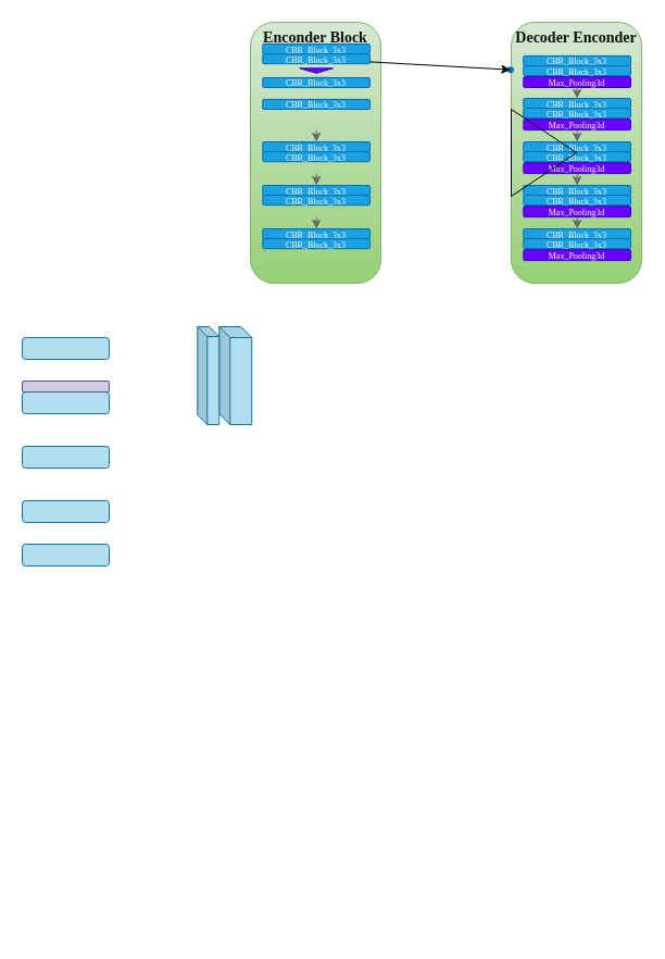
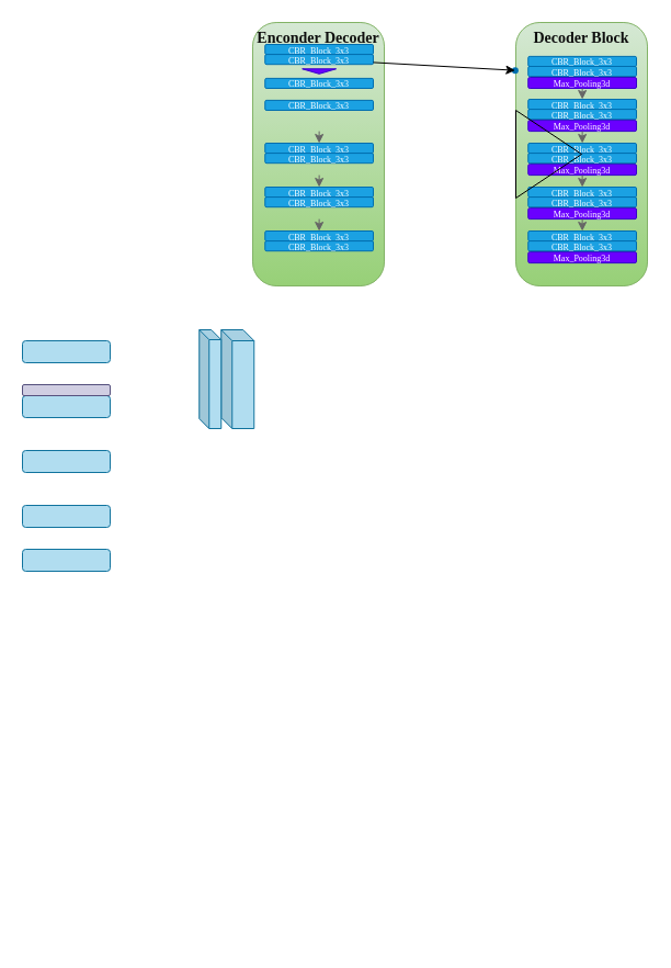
  <mxCell id="0" />
  <mxCell id="1" parent="0" />
  <mxCell id="2" value="" style="edgeStyle=none;html=1;fontFamily=Times New Roman;" edge="1" parent="1"><mxGeometry relative="1" as="geometry"><mxPoint x="380" y="860" as="targetPoint" /></mxGeometry></mxCell>
  <mxCell id="3" value="" style="group" vertex="1" connectable="0" parent="1"><mxGeometry x="470" y="20" width="120" height="240" as="geometry" /></mxCell>
- <mxCell id="4" value="&lt;font color=&quot;#0f0f0f&quot; style=&quot;font-size: 14px;&quot;&gt;&lt;b&gt;Decoder Enconder&lt;/b&gt;&lt;/font&gt;" style="rounded=1;whiteSpace=wrap;html=1;fontFamily=Times New Roman;arcSize=18;verticalAlign=top;fillColor=#d5e8d4;strokeColor=#82b366;gradientColor=#97d077;" vertex="1" parent="3"><mxGeometry width="120" height="240" as="geometry" /></mxCell>
+ <mxCell id="4" value="&lt;font color=&quot;#0f0f0f&quot; style=&quot;font-size: 14px;&quot;&gt;&lt;b&gt;Decoder Block&lt;/b&gt;&lt;/font&gt;" style="rounded=1;whiteSpace=wrap;html=1;fontFamily=Times New Roman;arcSize=18;verticalAlign=top;fillColor=#d5e8d4;strokeColor=#82b366;gradientColor=#97d077;" vertex="1" parent="3"><mxGeometry width="120" height="240" as="geometry" /></mxCell>
  <mxCell id="5" value="" style="group" vertex="1" connectable="0" parent="3"><mxGeometry x="11.25" y="30.9" width="98.75" height="29.1" as="geometry" /></mxCell>
  <mxCell id="6" value="&lt;font style=&quot;font-size: 8px;&quot; face=&quot;Times New Roman&quot;&gt;CBR_Block_3x3&lt;/font&gt;" style="rounded=1;whiteSpace=wrap;html=1;fillColor=#1ba1e2;fontColor=#ffffff;strokeColor=#006EAF;movable=1;resizable=1;rotatable=1;deletable=1;editable=1;connectable=1;" vertex="1" parent="5"><mxGeometry width="98.75" height="9.1" as="geometry" /></mxCell>
  <mxCell id="7" value="&lt;font style=&quot;font-size: 8px;&quot;&gt;Max_Pooling3d&lt;/font&gt;" style="rounded=1;whiteSpace=wrap;html=1;fontFamily=Times New Roman;fillColor=#6a00ff;fontColor=#ffffff;strokeColor=#3700CC;" vertex="1" parent="5"><mxGeometry y="19.1" width="98.75" height="10" as="geometry" /></mxCell>
  <mxCell id="8" value="&lt;font style=&quot;font-size: 8px;&quot; face=&quot;Times New Roman&quot;&gt;CBR_Block_3x3&lt;/font&gt;" style="rounded=1;whiteSpace=wrap;html=1;fillColor=#1ba1e2;fontColor=#ffffff;strokeColor=#006EAF;movable=1;resizable=1;rotatable=1;deletable=1;editable=1;connectable=1;" vertex="1" parent="5"><mxGeometry y="9.1" width="98.75" height="9.1" as="geometry" /></mxCell>
  <mxCell id="9" value="" style="group" vertex="1" connectable="0" parent="3"><mxGeometry x="11.25" y="70" width="98.75" height="29.1" as="geometry" /></mxCell>
  <mxCell id="10" value="&lt;font style=&quot;font-size: 8px;&quot; face=&quot;Times New Roman&quot;&gt;CBR_Block_3x3&lt;/font&gt;" style="rounded=1;whiteSpace=wrap;html=1;fillColor=#1ba1e2;fontColor=#ffffff;strokeColor=#006EAF;movable=1;resizable=1;rotatable=1;deletable=1;editable=1;connectable=1;" vertex="1" parent="9"><mxGeometry width="98.75" height="9.1" as="geometry" /></mxCell>
  <mxCell id="11" value="&lt;font style=&quot;font-size: 8px;&quot;&gt;Max_Pooling3d&lt;/font&gt;" style="rounded=1;whiteSpace=wrap;html=1;fontFamily=Times New Roman;fillColor=#6a00ff;fontColor=#ffffff;strokeColor=#3700CC;" vertex="1" parent="9"><mxGeometry y="19.1" width="98.75" height="10" as="geometry" /></mxCell>
  <mxCell id="12" value="&lt;font style=&quot;font-size: 8px;&quot; face=&quot;Times New Roman&quot;&gt;CBR_Block_3x3&lt;/font&gt;" style="rounded=1;whiteSpace=wrap;html=1;fillColor=#1ba1e2;fontColor=#ffffff;strokeColor=#006EAF;movable=1;resizable=1;rotatable=1;deletable=1;editable=1;connectable=1;" vertex="1" parent="9"><mxGeometry y="9.1" width="98.75" height="9.1" as="geometry" /></mxCell>
  <mxCell id="13" value="" style="group" vertex="1" connectable="0" parent="3"><mxGeometry x="11.25" y="110" width="98.75" height="29.1" as="geometry" /></mxCell>
  <mxCell id="14" value="&lt;font style=&quot;font-size: 8px;&quot; face=&quot;Times New Roman&quot;&gt;CBR_Block_3x3&lt;/font&gt;" style="rounded=1;whiteSpace=wrap;html=1;fillColor=#1ba1e2;fontColor=#ffffff;strokeColor=#006EAF;movable=1;resizable=1;rotatable=1;deletable=1;editable=1;connectable=1;" vertex="1" parent="13"><mxGeometry width="98.75" height="9.1" as="geometry" /></mxCell>
  <mxCell id="15" value="&lt;font style=&quot;font-size: 8px;&quot;&gt;Max_Pooling3d&lt;/font&gt;" style="rounded=1;whiteSpace=wrap;html=1;fontFamily=Times New Roman;fillColor=#6a00ff;fontColor=#ffffff;strokeColor=#3700CC;" vertex="1" parent="13"><mxGeometry y="19.1" width="98.75" height="10" as="geometry" /></mxCell>
  <mxCell id="16" value="&lt;font style=&quot;font-size: 8px;&quot; face=&quot;Times New Roman&quot;&gt;CBR_Block_3x3&lt;/font&gt;" style="rounded=1;whiteSpace=wrap;html=1;fillColor=#1ba1e2;fontColor=#ffffff;strokeColor=#006EAF;movable=1;resizable=1;rotatable=1;deletable=1;editable=1;connectable=1;" vertex="1" parent="13"><mxGeometry y="9.1" width="98.75" height="9.1" as="geometry" /></mxCell>
  <mxCell id="17" value="" style="group" vertex="1" connectable="0" parent="3"><mxGeometry x="11.25" y="150" width="98.75" height="29.1" as="geometry" /></mxCell>
  <mxCell id="18" value="&lt;font style=&quot;font-size: 8px;&quot; face=&quot;Times New Roman&quot;&gt;CBR_Block_3x3&lt;/font&gt;" style="rounded=1;whiteSpace=wrap;html=1;fillColor=#1ba1e2;fontColor=#ffffff;strokeColor=#006EAF;movable=1;resizable=1;rotatable=1;deletable=1;editable=1;connectable=1;" vertex="1" parent="17"><mxGeometry width="98.75" height="9.1" as="geometry" /></mxCell>
  <mxCell id="19" value="&lt;font style=&quot;font-size: 8px;&quot;&gt;Max_Pooling3d&lt;/font&gt;" style="rounded=1;whiteSpace=wrap;html=1;fontFamily=Times New Roman;fillColor=#6a00ff;fontColor=#ffffff;strokeColor=#3700CC;" vertex="1" parent="17"><mxGeometry y="19.1" width="98.75" height="10" as="geometry" /></mxCell>
  <mxCell id="20" value="&lt;font style=&quot;font-size: 8px;&quot; face=&quot;Times New Roman&quot;&gt;CBR_Block_3x3&lt;/font&gt;" style="rounded=1;whiteSpace=wrap;html=1;fillColor=#1ba1e2;fontColor=#ffffff;strokeColor=#006EAF;movable=1;resizable=1;rotatable=1;deletable=1;editable=1;connectable=1;" vertex="1" parent="17"><mxGeometry y="9.1" width="98.75" height="9.1" as="geometry" /></mxCell>
  <mxCell id="21" value="" style="group" vertex="1" connectable="0" parent="3"><mxGeometry x="11.25" y="190" width="98.75" height="29.1" as="geometry" /></mxCell>
  <mxCell id="22" value="&lt;font style=&quot;font-size: 8px;&quot; face=&quot;Times New Roman&quot;&gt;CBR_Block_3x3&lt;/font&gt;" style="rounded=1;whiteSpace=wrap;html=1;fillColor=#1ba1e2;fontColor=#ffffff;strokeColor=#006EAF;movable=1;resizable=1;rotatable=1;deletable=1;editable=1;connectable=1;" vertex="1" parent="21"><mxGeometry width="98.75" height="9.1" as="geometry" /></mxCell>
  <mxCell id="23" value="&lt;font style=&quot;font-size: 8px;&quot;&gt;Max_Pooling3d&lt;/font&gt;" style="rounded=1;whiteSpace=wrap;html=1;fontFamily=Times New Roman;fillColor=#6a00ff;fontColor=#ffffff;strokeColor=#3700CC;" vertex="1" parent="21"><mxGeometry y="19.1" width="98.75" height="10" as="geometry" /></mxCell>
  <mxCell id="24" value="&lt;font style=&quot;font-size: 8px;&quot; face=&quot;Times New Roman&quot;&gt;CBR_Block_3x3&lt;/font&gt;" style="rounded=1;whiteSpace=wrap;html=1;fillColor=#1ba1e2;fontColor=#ffffff;strokeColor=#006EAF;movable=1;resizable=1;rotatable=1;deletable=1;editable=1;connectable=1;" vertex="1" parent="21"><mxGeometry y="9.1" width="98.75" height="9.1" as="geometry" /></mxCell>
  <mxCell id="25" style="edgeStyle=none;html=1;exitX=0.5;exitY=1;exitDx=0;exitDy=0;entryX=0.5;entryY=0;entryDx=0;entryDy=0;fontSize=8;fillColor=#f5f5f5;gradientColor=#b3b3b3;strokeColor=#666666;" edge="1" parent="3" source="7" target="10"><mxGeometry relative="1" as="geometry" /></mxCell>
  <mxCell id="26" style="edgeStyle=none;html=1;exitX=0.5;exitY=1;exitDx=0;exitDy=0;entryX=0.5;entryY=0;entryDx=0;entryDy=0;fontSize=8;fillColor=#f5f5f5;gradientColor=#b3b3b3;strokeColor=#666666;" edge="1" parent="3" source="11" target="14"><mxGeometry relative="1" as="geometry" /></mxCell>
  <mxCell id="27" style="edgeStyle=none;html=1;exitX=0.5;exitY=1;exitDx=0;exitDy=0;entryX=0.5;entryY=0;entryDx=0;entryDy=0;fontSize=8;fillColor=#f5f5f5;gradientColor=#b3b3b3;strokeColor=#666666;" edge="1" parent="3" source="15" target="18"><mxGeometry relative="1" as="geometry" /></mxCell>
  <mxCell id="28" style="edgeStyle=none;html=1;exitX=0.5;exitY=1;exitDx=0;exitDy=0;entryX=0.5;entryY=0;entryDx=0;entryDy=0;fontSize=8;fillColor=#f5f5f5;gradientColor=#b3b3b3;strokeColor=#666666;" edge="1" parent="3" source="19" target="22"><mxGeometry relative="1" as="geometry" /></mxCell>
  <mxCell id="29" value="" style="triangle;whiteSpace=wrap;html=1;strokeColor=default;fontSize=8;fillColor=none;" vertex="1" parent="1"><mxGeometry x="470" y="100" width="60" height="80" as="geometry" /></mxCell>
- <mxCell id="30" value="&lt;font color=&quot;#0f0f0f&quot; style=&quot;font-size: 14px;&quot;&gt;&lt;b&gt;Enconder Block&lt;/b&gt;&lt;/font&gt;" style="rounded=1;whiteSpace=wrap;html=1;fontFamily=Times New Roman;arcSize=18;verticalAlign=top;fillColor=#d5e8d4;strokeColor=#82b366;gradientColor=#97d077;" vertex="1" parent="1"><mxGeometry x="230" y="20" width="120" height="240" as="geometry" /></mxCell>
+ <mxCell id="30" value="&lt;font color=&quot;#0f0f0f&quot; style=&quot;font-size: 14px;&quot;&gt;&lt;b&gt;Enconder Decoder&lt;/b&gt;&lt;/font&gt;" style="rounded=1;whiteSpace=wrap;html=1;fontFamily=Times New Roman;arcSize=18;verticalAlign=top;fillColor=#d5e8d4;strokeColor=#82b366;gradientColor=#97d077;" vertex="1" parent="1"><mxGeometry x="230" y="20" width="120" height="240" as="geometry" /></mxCell>
  <mxCell id="31" value="" style="group" vertex="1" connectable="0" parent="1"><mxGeometry x="111.25" y="130" width="150" height="510" as="geometry" /></mxCell>
  <mxCell id="32" value="" style="shape=cube;whiteSpace=wrap;html=1;boundedLbl=1;backgroundOutline=1;darkOpacity=0.05;darkOpacity2=0.1;strokeColor=#10739e;fontSize=8;fillColor=#b1ddf0;size=10;" vertex="1" parent="31"><mxGeometry x="90" y="170" width="30" height="90" as="geometry" /></mxCell>
  <mxCell id="33" value="&lt;font style=&quot;font-size: 8px;&quot; face=&quot;Times New Roman&quot;&gt;CBR_Block_3x3&lt;/font&gt;" style="rounded=1;whiteSpace=wrap;html=1;fillColor=#1ba1e2;fontColor=#ffffff;strokeColor=#006EAF;movable=1;resizable=1;rotatable=1;deletable=1;editable=1;connectable=1;" vertex="1" parent="31"><mxGeometry x="130" y="-90" width="98.75" height="9.1" as="geometry" /></mxCell>
  <mxCell id="34" value="&lt;font style=&quot;font-size: 8px;&quot; face=&quot;Times New Roman&quot;&gt;CBR_Block_3x3&lt;/font&gt;" style="rounded=1;whiteSpace=wrap;html=1;fillColor=#1ba1e2;fontColor=#ffffff;strokeColor=#006EAF;movable=1;resizable=1;rotatable=1;deletable=1;editable=1;connectable=1;points=[[0,0,0,0,0],[0,0.22,0,0,0],[0,0.55,0,0,0],[0,0.77,0,0,0],[0,0.99,0,0,0],[0.25,0,0,0,0],[0.25,0.99,0,0,0],[0.5,0,0,0,0],[0.5,0.99,0,0,0],[0.75,0,0,0,0],[0.75,0.99,0,0,0],[1,0,0,0,0],[1,0.22,0,0,0],[1,0.55,0,0,0],[1,0.77,0,0,0],[1,0.99,0,0,0]];" vertex="1" parent="31"><mxGeometry x="130" y="-80.9" width="98.75" height="9.1" as="geometry" /></mxCell>
  <mxCell id="35" value="" style="triangle;whiteSpace=wrap;html=1;strokeColor=#3700CC;fontSize=8;fillColor=#6a00ff;rotation=90;fontColor=#ffffff;" vertex="1" parent="31"><mxGeometry x="177.1" y="-80.9" width="4.55" height="30.9" as="geometry" /></mxCell>
  <mxCell id="36" value="&lt;font style=&quot;font-size: 8px;&quot; face=&quot;Times New Roman&quot;&gt;CBR_Block_3x3&lt;/font&gt;" style="rounded=1;whiteSpace=wrap;html=1;fillColor=#1ba1e2;fontColor=#ffffff;strokeColor=#006EAF;movable=1;resizable=1;rotatable=1;deletable=1;editable=1;connectable=1;" vertex="1" parent="31"><mxGeometry x="130" y="-59.1" width="98.75" height="9.1" as="geometry" /></mxCell>
  <mxCell id="37" value="" style="shape=cube;whiteSpace=wrap;html=1;boundedLbl=1;backgroundOutline=1;darkOpacity=0.05;darkOpacity2=0.1;strokeColor=#10739e;fontSize=8;fillColor=#b1ddf0;size=9;" vertex="1" parent="31"><mxGeometry x="70" y="170" width="20" height="90" as="geometry" /></mxCell>
  <mxCell id="38" style="edgeStyle=none;html=1;exitX=0.5;exitY=1;exitDx=0;exitDy=0;entryX=0.5;entryY=0;entryDx=0;entryDy=0;fontSize=8;fillColor=#f5f5f5;gradientColor=#b3b3b3;strokeColor=#666666;" edge="1" parent="1" target="42"><mxGeometry relative="1" as="geometry"><mxPoint x="290.625" y="119.1" as="sourcePoint" /></mxGeometry></mxCell>
  <mxCell id="39" style="edgeStyle=none;html=1;exitX=0.5;exitY=1;exitDx=0;exitDy=0;entryX=0.5;entryY=0;entryDx=0;entryDy=0;fontSize=8;fillColor=#f5f5f5;gradientColor=#b3b3b3;strokeColor=#666666;" edge="1" parent="1" target="44"><mxGeometry relative="1" as="geometry"><mxPoint x="290.625" y="159.1" as="sourcePoint" /></mxGeometry></mxCell>
  <mxCell id="40" style="edgeStyle=none;html=1;exitX=0.5;exitY=1;exitDx=0;exitDy=0;entryX=0.5;entryY=0;entryDx=0;entryDy=0;fontSize=8;fillColor=#f5f5f5;gradientColor=#b3b3b3;strokeColor=#666666;" edge="1" parent="1" target="46"><mxGeometry relative="1" as="geometry"><mxPoint x="290.625" y="199.1" as="sourcePoint" /></mxGeometry></mxCell>
  <mxCell id="41" value="&lt;font style=&quot;font-size: 8px;&quot; face=&quot;Times New Roman&quot;&gt;CBR_Block_3x3&lt;/font&gt;" style="rounded=1;whiteSpace=wrap;html=1;fillColor=#1ba1e2;fontColor=#ffffff;strokeColor=#006EAF;movable=1;resizable=1;rotatable=1;deletable=1;editable=1;connectable=1;" vertex="1" parent="1"><mxGeometry x="241.25" y="90.9" width="98.75" height="9.1" as="geometry" /></mxCell>
  <mxCell id="42" value="&lt;font style=&quot;font-size: 8px;&quot; face=&quot;Times New Roman&quot;&gt;CBR_Block_3x3&lt;/font&gt;" style="rounded=1;whiteSpace=wrap;html=1;fillColor=#1ba1e2;fontColor=#ffffff;strokeColor=#006EAF;movable=1;resizable=1;rotatable=1;deletable=1;editable=1;connectable=1;" vertex="1" parent="1"><mxGeometry x="241.25" y="130" width="98.75" height="9.1" as="geometry" /></mxCell>
  <mxCell id="43" value="&lt;font style=&quot;font-size: 8px;&quot; face=&quot;Times New Roman&quot;&gt;CBR_Block_3x3&lt;/font&gt;" style="rounded=1;whiteSpace=wrap;html=1;fillColor=#1ba1e2;fontColor=#ffffff;strokeColor=#006EAF;movable=1;resizable=1;rotatable=1;deletable=1;editable=1;connectable=1;" vertex="1" parent="1"><mxGeometry x="241.25" y="139.1" width="98.75" height="9.1" as="geometry" /></mxCell>
  <mxCell id="44" value="&lt;font style=&quot;font-size: 8px;&quot; face=&quot;Times New Roman&quot;&gt;CBR_Block_3x3&lt;/font&gt;" style="rounded=1;whiteSpace=wrap;html=1;fillColor=#1ba1e2;fontColor=#ffffff;strokeColor=#006EAF;movable=1;resizable=1;rotatable=1;deletable=1;editable=1;connectable=1;" vertex="1" parent="1"><mxGeometry x="241.25" y="170" width="98.75" height="9.1" as="geometry" /></mxCell>
  <mxCell id="45" value="&lt;font style=&quot;font-size: 8px;&quot; face=&quot;Times New Roman&quot;&gt;CBR_Block_3x3&lt;/font&gt;" style="rounded=1;whiteSpace=wrap;html=1;fillColor=#1ba1e2;fontColor=#ffffff;strokeColor=#006EAF;movable=1;resizable=1;rotatable=1;deletable=1;editable=1;connectable=1;" vertex="1" parent="1"><mxGeometry x="241.25" y="179.1" width="98.75" height="9.1" as="geometry" /></mxCell>
  <mxCell id="46" value="&lt;font style=&quot;font-size: 8px;&quot; face=&quot;Times New Roman&quot;&gt;CBR_Block_3x3&lt;/font&gt;" style="rounded=1;whiteSpace=wrap;html=1;fillColor=#1ba1e2;fontColor=#ffffff;strokeColor=#006EAF;movable=1;resizable=1;rotatable=1;deletable=1;editable=1;connectable=1;" vertex="1" parent="1"><mxGeometry x="241.25" y="210" width="98.75" height="9.1" as="geometry" /></mxCell>
  <mxCell id="47" value="&lt;font style=&quot;font-size: 8px;&quot; face=&quot;Times New Roman&quot;&gt;CBR_Block_3x3&lt;/font&gt;" style="rounded=1;whiteSpace=wrap;html=1;fillColor=#1ba1e2;fontColor=#ffffff;strokeColor=#006EAF;movable=1;resizable=1;rotatable=1;deletable=1;editable=1;connectable=1;" vertex="1" parent="1"><mxGeometry x="241.25" y="219.1" width="98.75" height="9.1" as="geometry" /></mxCell>
  <mxCell id="48" value="" style="shape=waypoint;sketch=0;size=6;pointerEvents=1;points=[];fillColor=#1ba1e2;resizable=0;rotatable=0;perimeter=centerPerimeter;snapToPoint=1;strokeColor=#006EAF;fontColor=#ffffff;rounded=1;" vertex="1" parent="1"><mxGeometry x="459.375" y="53.65" width="20" height="20" as="geometry" /></mxCell>
  <mxCell id="49" value="" style="edgeStyle=none;html=1;fontSize=8;entryX=1.001;entryY=0.489;entryDx=0;entryDy=0;entryPerimeter=0;" edge="1" parent="1" source="34" target="48"><mxGeometry relative="1" as="geometry" /></mxCell>
  <mxCell id="50" value="" style="rounded=1;whiteSpace=wrap;html=1;strokeColor=#10739e;fontSize=8;fillColor=#b1ddf0;" vertex="1" parent="1"><mxGeometry x="20" y="310" width="80" height="20" as="geometry" /></mxCell>
  <mxCell id="51" value="" style="rounded=1;whiteSpace=wrap;html=1;strokeColor=#10739e;fontSize=8;fillColor=#b1ddf0;" vertex="1" parent="1"><mxGeometry x="20" y="360" width="80" height="20" as="geometry" /></mxCell>
  <mxCell id="52" value="" style="rounded=1;whiteSpace=wrap;html=1;strokeColor=#10739e;fontSize=8;fillColor=#b1ddf0;" vertex="1" parent="1"><mxGeometry x="20" y="410" width="80" height="20" as="geometry" /></mxCell>
  <mxCell id="53" value="" style="rounded=1;whiteSpace=wrap;html=1;strokeColor=#10739e;fontSize=8;fillColor=#b1ddf0;" vertex="1" parent="1"><mxGeometry x="20" y="460" width="80" height="20" as="geometry" /></mxCell>
  <mxCell id="54" value="" style="rounded=1;whiteSpace=wrap;html=1;strokeColor=#10739e;fontSize=8;fillColor=#b1ddf0;" vertex="1" parent="1"><mxGeometry x="20" y="500" width="80" height="20" as="geometry" /></mxCell>
  <mxCell id="55" value="" style="rounded=1;whiteSpace=wrap;html=1;strokeColor=#56517e;fontSize=8;fillColor=#d0cee2;" vertex="1" parent="1"><mxGeometry x="20" y="350" width="80" height="10" as="geometry" /></mxCell>
